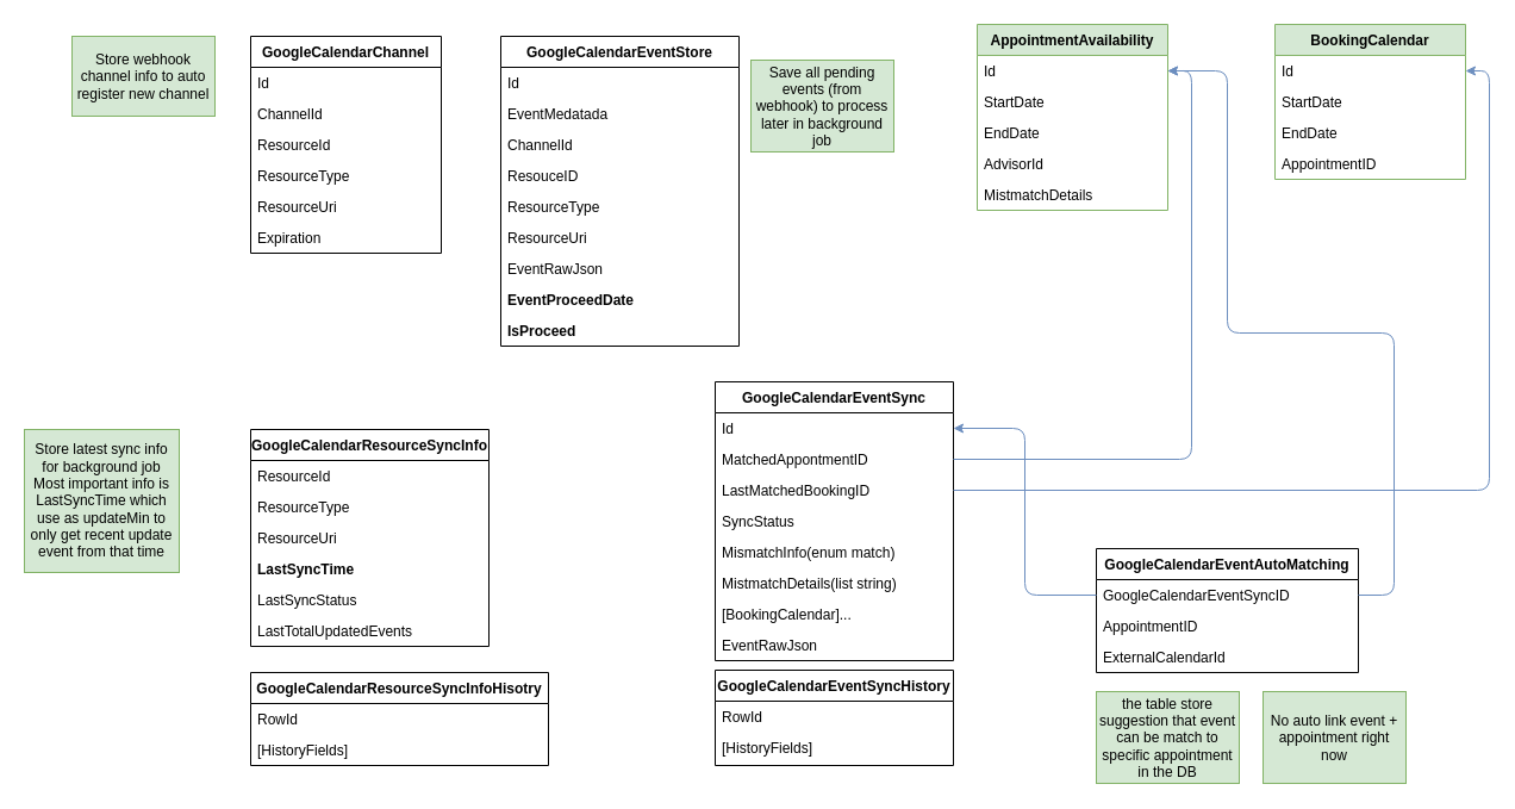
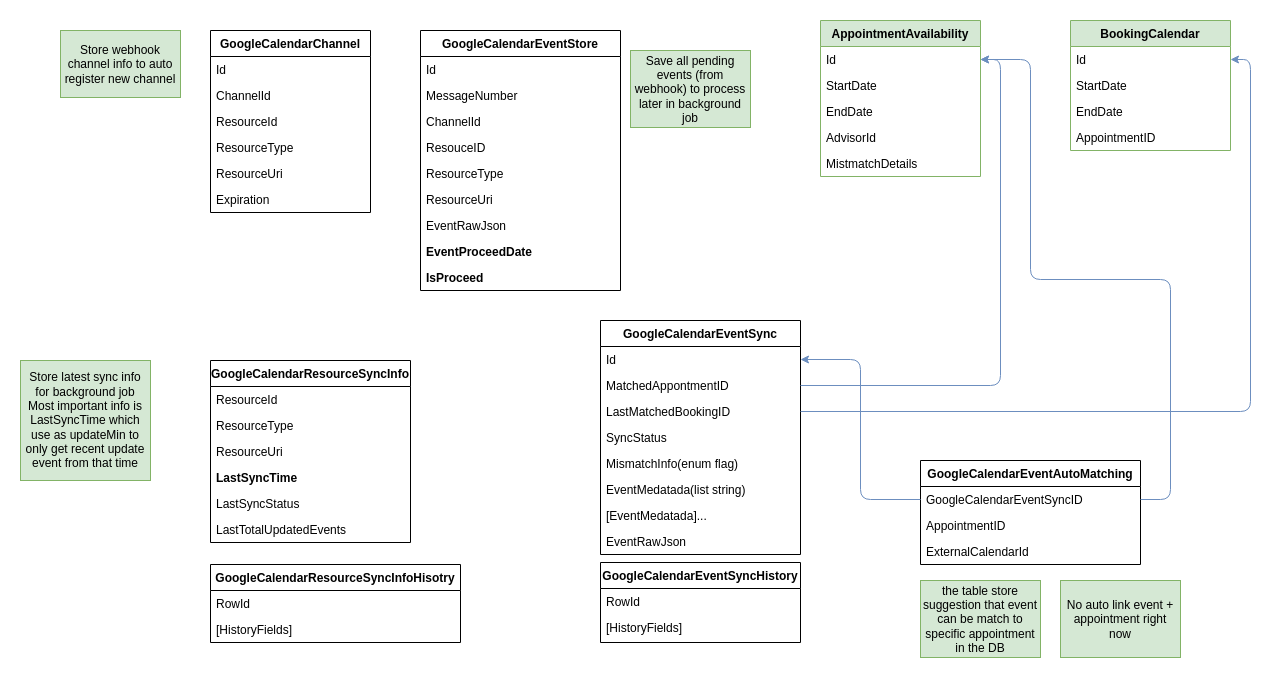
  <mxCell id="0" />
  <mxCell id="1" parent="0" />
  <mxCell id="2" value="GoogleCalendarResourceSyncInfo" style="swimlane;fontStyle=1;align=center;verticalAlign=top;childLayout=stackLayout;horizontal=1;startSize=26;horizontalStack=0;resizeParent=1;resizeLast=0;collapsible=1;marginBottom=0;shadow=0;strokeWidth=1;" vertex="1" parent="1"><mxGeometry x="210" y="360" width="200" height="182" as="geometry"><mxRectangle x="550" y="140" width="160" height="26" as="alternateBounds" /></mxGeometry></mxCell>
  <mxCell id="3" value="ResourceId" style="text;align=left;verticalAlign=top;spacingLeft=4;spacingRight=4;overflow=hidden;rotatable=0;points=[[0,0.5],[1,0.5]];portConstraint=eastwest;shadow=0;html=0;" vertex="1" parent="2"><mxGeometry y="26" width="200" height="26" as="geometry" /></mxCell>
  <mxCell id="4" value="ResourceType" style="text;align=left;verticalAlign=top;spacingLeft=4;spacingRight=4;overflow=hidden;rotatable=0;points=[[0,0.5],[1,0.5]];portConstraint=eastwest;shadow=0;html=0;" vertex="1" parent="2"><mxGeometry y="52" width="200" height="26" as="geometry" /></mxCell>
  <mxCell id="5" value="ResourceUri" style="text;align=left;verticalAlign=top;spacingLeft=4;spacingRight=4;overflow=hidden;rotatable=0;points=[[0,0.5],[1,0.5]];portConstraint=eastwest;shadow=0;html=0;" vertex="1" parent="2"><mxGeometry y="78" width="200" height="26" as="geometry" /></mxCell>
  <mxCell id="6" value="LastSyncTime" style="text;align=left;verticalAlign=top;spacingLeft=4;spacingRight=4;overflow=hidden;rotatable=0;points=[[0,0.5],[1,0.5]];portConstraint=eastwest;shadow=0;html=0;fontStyle=1" vertex="1" parent="2"><mxGeometry y="104" width="200" height="26" as="geometry" /></mxCell>
  <mxCell id="7" value="LastSyncStatus" style="text;align=left;verticalAlign=top;spacingLeft=4;spacingRight=4;overflow=hidden;rotatable=0;points=[[0,0.5],[1,0.5]];portConstraint=eastwest;shadow=0;html=0;" vertex="1" parent="2"><mxGeometry y="130" width="200" height="26" as="geometry" /></mxCell>
  <mxCell id="8" value="LastTotalUpdatedEvents" style="text;align=left;verticalAlign=top;spacingLeft=4;spacingRight=4;overflow=hidden;rotatable=0;points=[[0,0.5],[1,0.5]];portConstraint=eastwest;shadow=0;html=0;" vertex="1" parent="2"><mxGeometry y="156" width="200" height="26" as="geometry" /></mxCell>
  <mxCell id="9" value="GoogleCalendarChannel" style="swimlane;fontStyle=1;align=center;verticalAlign=top;childLayout=stackLayout;horizontal=1;startSize=26;horizontalStack=0;resizeParent=1;resizeLast=0;collapsible=1;marginBottom=0;shadow=0;strokeWidth=1;" vertex="1" parent="1"><mxGeometry x="210" y="30" width="160" height="182" as="geometry"><mxRectangle x="550" y="140" width="160" height="26" as="alternateBounds" /></mxGeometry></mxCell>
  <mxCell id="10" value="Id" style="text;align=left;verticalAlign=top;spacingLeft=4;spacingRight=4;overflow=hidden;rotatable=0;points=[[0,0.5],[1,0.5]];portConstraint=eastwest;" vertex="1" parent="9"><mxGeometry y="26" width="160" height="26" as="geometry" /></mxCell>
  <mxCell id="11" value="ChannelId" style="text;align=left;verticalAlign=top;spacingLeft=4;spacingRight=4;overflow=hidden;rotatable=0;points=[[0,0.5],[1,0.5]];portConstraint=eastwest;shadow=0;html=0;" vertex="1" parent="9"><mxGeometry y="52" width="160" height="26" as="geometry" /></mxCell>
  <mxCell id="12" value="ResourceId" style="text;align=left;verticalAlign=top;spacingLeft=4;spacingRight=4;overflow=hidden;rotatable=0;points=[[0,0.5],[1,0.5]];portConstraint=eastwest;shadow=0;html=0;" vertex="1" parent="9"><mxGeometry y="78" width="160" height="26" as="geometry" /></mxCell>
  <mxCell id="13" value="ResourceType" style="text;align=left;verticalAlign=top;spacingLeft=4;spacingRight=4;overflow=hidden;rotatable=0;points=[[0,0.5],[1,0.5]];portConstraint=eastwest;shadow=0;html=0;" vertex="1" parent="9"><mxGeometry y="104" width="160" height="26" as="geometry" /></mxCell>
  <mxCell id="14" value="ResourceUri" style="text;align=left;verticalAlign=top;spacingLeft=4;spacingRight=4;overflow=hidden;rotatable=0;points=[[0,0.5],[1,0.5]];portConstraint=eastwest;shadow=0;html=0;" vertex="1" parent="9"><mxGeometry y="130" width="160" height="26" as="geometry" /></mxCell>
  <mxCell id="15" value="Expiration" style="text;align=left;verticalAlign=top;spacingLeft=4;spacingRight=4;overflow=hidden;rotatable=0;points=[[0,0.5],[1,0.5]];portConstraint=eastwest;shadow=0;html=0;" vertex="1" parent="9"><mxGeometry y="156" width="160" height="26" as="geometry" /></mxCell>
  <mxCell id="16" value="GoogleCalendarResourceSyncInfoHisotry" style="swimlane;fontStyle=1;align=center;verticalAlign=top;childLayout=stackLayout;horizontal=1;startSize=26;horizontalStack=0;resizeParent=1;resizeLast=0;collapsible=1;marginBottom=0;shadow=0;strokeWidth=1;" vertex="1" parent="1"><mxGeometry x="210" y="564" width="250" height="78" as="geometry"><mxRectangle x="550" y="140" width="160" height="26" as="alternateBounds" /></mxGeometry></mxCell>
  <mxCell id="17" value="RowId" style="text;align=left;verticalAlign=top;spacingLeft=4;spacingRight=4;overflow=hidden;rotatable=0;points=[[0,0.5],[1,0.5]];portConstraint=eastwest;shadow=0;html=0;" vertex="1" parent="16"><mxGeometry y="26" width="250" height="26" as="geometry" /></mxCell>
  <mxCell id="18" value="[HistoryFields]" style="text;align=left;verticalAlign=top;spacingLeft=4;spacingRight=4;overflow=hidden;rotatable=0;points=[[0,0.5],[1,0.5]];portConstraint=eastwest;shadow=0;html=0;" vertex="1" parent="16"><mxGeometry y="52" width="250" height="26" as="geometry" /></mxCell>
  <mxCell id="19" value="GoogleCalendarEventStore" style="swimlane;fontStyle=1;align=center;verticalAlign=top;childLayout=stackLayout;horizontal=1;startSize=26;horizontalStack=0;resizeParent=1;resizeLast=0;collapsible=1;marginBottom=0;shadow=0;strokeWidth=1;" vertex="1" parent="1"><mxGeometry x="420" y="30" width="200" height="260" as="geometry"><mxRectangle x="550" y="140" width="160" height="26" as="alternateBounds" /></mxGeometry></mxCell>
  <mxCell id="20" value="Id" style="text;align=left;verticalAlign=top;spacingLeft=4;spacingRight=4;overflow=hidden;rotatable=0;points=[[0,0.5],[1,0.5]];portConstraint=eastwest;shadow=0;html=0;" vertex="1" parent="19"><mxGeometry y="26" width="200" height="26" as="geometry" /></mxCell>
- <mxCell id="21" value="EventMedatada" style="text;align=left;verticalAlign=top;spacingLeft=4;spacingRight=4;overflow=hidden;rotatable=0;points=[[0,0.5],[1,0.5]];portConstraint=eastwest;shadow=0;html=0;" vertex="1" parent="19"><mxGeometry y="52" width="200" height="26" as="geometry" /></mxCell>
+ <mxCell id="21" value="MessageNumber" style="text;align=left;verticalAlign=top;spacingLeft=4;spacingRight=4;overflow=hidden;rotatable=0;points=[[0,0.5],[1,0.5]];portConstraint=eastwest;shadow=0;html=0;" vertex="1" parent="19"><mxGeometry y="52" width="200" height="26" as="geometry" /></mxCell>
  <mxCell id="22" value="ChannelId" style="text;align=left;verticalAlign=top;spacingLeft=4;spacingRight=4;overflow=hidden;rotatable=0;points=[[0,0.5],[1,0.5]];portConstraint=eastwest;shadow=0;html=0;" vertex="1" parent="19"><mxGeometry y="78" width="200" height="26" as="geometry" /></mxCell>
  <mxCell id="23" value="ResouceID" style="text;align=left;verticalAlign=top;spacingLeft=4;spacingRight=4;overflow=hidden;rotatable=0;points=[[0,0.5],[1,0.5]];portConstraint=eastwest;shadow=0;html=0;" vertex="1" parent="19"><mxGeometry y="104" width="200" height="26" as="geometry" /></mxCell>
  <mxCell id="24" value="ResourceType" style="text;align=left;verticalAlign=top;spacingLeft=4;spacingRight=4;overflow=hidden;rotatable=0;points=[[0,0.5],[1,0.5]];portConstraint=eastwest;shadow=0;html=0;" vertex="1" parent="19"><mxGeometry y="130" width="200" height="26" as="geometry" /></mxCell>
  <mxCell id="25" value="ResourceUri" style="text;align=left;verticalAlign=top;spacingLeft=4;spacingRight=4;overflow=hidden;rotatable=0;points=[[0,0.5],[1,0.5]];portConstraint=eastwest;shadow=0;html=0;" vertex="1" parent="19"><mxGeometry y="156" width="200" height="26" as="geometry" /></mxCell>
  <mxCell id="26" value="EventRawJson" style="text;align=left;verticalAlign=top;spacingLeft=4;spacingRight=4;overflow=hidden;rotatable=0;points=[[0,0.5],[1,0.5]];portConstraint=eastwest;shadow=0;html=0;" vertex="1" parent="19"><mxGeometry y="182" width="200" height="26" as="geometry" /></mxCell>
  <mxCell id="27" value="EventProceedDate" style="text;align=left;verticalAlign=top;spacingLeft=4;spacingRight=4;overflow=hidden;rotatable=0;points=[[0,0.5],[1,0.5]];portConstraint=eastwest;shadow=0;html=0;fontStyle=1" vertex="1" parent="19"><mxGeometry y="208" width="200" height="26" as="geometry" /></mxCell>
  <mxCell id="28" value="IsProceed" style="text;align=left;verticalAlign=top;spacingLeft=4;spacingRight=4;overflow=hidden;rotatable=0;points=[[0,0.5],[1,0.5]];portConstraint=eastwest;shadow=0;html=0;fontStyle=1" vertex="1" parent="19"><mxGeometry y="234" width="200" height="26" as="geometry" /></mxCell>
  <mxCell id="29" value="GoogleCalendarEventSync" style="swimlane;fontStyle=1;align=center;verticalAlign=top;childLayout=stackLayout;horizontal=1;startSize=26;horizontalStack=0;resizeParent=1;resizeLast=0;collapsible=1;marginBottom=0;shadow=0;strokeWidth=1;" vertex="1" parent="1"><mxGeometry x="600" y="320" width="200" height="234" as="geometry"><mxRectangle x="550" y="140" width="160" height="26" as="alternateBounds" /></mxGeometry></mxCell>
  <mxCell id="30" value="Id" style="text;align=left;verticalAlign=top;spacingLeft=4;spacingRight=4;overflow=hidden;rotatable=0;points=[[0,0.5],[1,0.5]];portConstraint=eastwest;shadow=0;html=0;" vertex="1" parent="29"><mxGeometry y="26" width="200" height="26" as="geometry" /></mxCell>
  <mxCell id="31" value="MatchedAppontmentID" style="text;align=left;verticalAlign=top;spacingLeft=4;spacingRight=4;overflow=hidden;rotatable=0;points=[[0,0.5],[1,0.5]];portConstraint=eastwest;shadow=0;html=0;" vertex="1" parent="29"><mxGeometry y="52" width="200" height="26" as="geometry" /></mxCell>
  <mxCell id="32" value="LastMatchedBookingID" style="text;align=left;verticalAlign=top;spacingLeft=4;spacingRight=4;overflow=hidden;rotatable=0;points=[[0,0.5],[1,0.5]];portConstraint=eastwest;shadow=0;html=0;" vertex="1" parent="29"><mxGeometry y="78" width="200" height="26" as="geometry" /></mxCell>
  <mxCell id="33" value="SyncStatus" style="text;align=left;verticalAlign=top;spacingLeft=4;spacingRight=4;overflow=hidden;rotatable=0;points=[[0,0.5],[1,0.5]];portConstraint=eastwest;shadow=0;html=0;" vertex="1" parent="29"><mxGeometry y="104" width="200" height="26" as="geometry" /></mxCell>
- <mxCell id="34" value="MismatchInfo(enum match)" style="text;align=left;verticalAlign=top;spacingLeft=4;spacingRight=4;overflow=hidden;rotatable=0;points=[[0,0.5],[1,0.5]];portConstraint=eastwest;shadow=0;html=0;" vertex="1" parent="29"><mxGeometry y="130" width="200" height="26" as="geometry" /></mxCell>
- <mxCell id="35" value="MistmatchDetails(list string)" style="text;align=left;verticalAlign=top;spacingLeft=4;spacingRight=4;overflow=hidden;rotatable=0;points=[[0,0.5],[1,0.5]];portConstraint=eastwest;shadow=0;html=0;" vertex="1" parent="29"><mxGeometry y="156" width="200" height="26" as="geometry" /></mxCell>
- <mxCell id="36" value="[BookingCalendar]..." style="text;align=left;verticalAlign=top;spacingLeft=4;spacingRight=4;overflow=hidden;rotatable=0;points=[[0,0.5],[1,0.5]];portConstraint=eastwest;shadow=0;html=0;" vertex="1" parent="29"><mxGeometry y="182" width="200" height="26" as="geometry" /></mxCell>
+ <mxCell id="34" value="MismatchInfo(enum flag)" style="text;align=left;verticalAlign=top;spacingLeft=4;spacingRight=4;overflow=hidden;rotatable=0;points=[[0,0.5],[1,0.5]];portConstraint=eastwest;shadow=0;html=0;" vertex="1" parent="29"><mxGeometry y="130" width="200" height="26" as="geometry" /></mxCell>
+ <mxCell id="35" value="EventMedatada(list string)" style="text;align=left;verticalAlign=top;spacingLeft=4;spacingRight=4;overflow=hidden;rotatable=0;points=[[0,0.5],[1,0.5]];portConstraint=eastwest;shadow=0;html=0;" vertex="1" parent="29"><mxGeometry y="156" width="200" height="26" as="geometry" /></mxCell>
+ <mxCell id="36" value="[EventMedatada]..." style="text;align=left;verticalAlign=top;spacingLeft=4;spacingRight=4;overflow=hidden;rotatable=0;points=[[0,0.5],[1,0.5]];portConstraint=eastwest;shadow=0;html=0;" vertex="1" parent="29"><mxGeometry y="182" width="200" height="26" as="geometry" /></mxCell>
  <mxCell id="37" value="EventRawJson" style="text;align=left;verticalAlign=top;spacingLeft=4;spacingRight=4;overflow=hidden;rotatable=0;points=[[0,0.5],[1,0.5]];portConstraint=eastwest;shadow=0;html=0;" vertex="1" parent="29"><mxGeometry y="208" width="200" height="26" as="geometry" /></mxCell>
  <mxCell id="38" value="GoogleCalendarEventSyncHistory" style="swimlane;fontStyle=1;align=center;verticalAlign=top;childLayout=stackLayout;horizontal=1;startSize=26;horizontalStack=0;resizeParent=1;resizeLast=0;collapsible=1;marginBottom=0;shadow=0;strokeWidth=1;" vertex="1" parent="1"><mxGeometry x="600" y="562" width="200" height="80" as="geometry"><mxRectangle x="550" y="140" width="160" height="26" as="alternateBounds" /></mxGeometry></mxCell>
  <mxCell id="39" value="RowId" style="text;align=left;verticalAlign=top;spacingLeft=4;spacingRight=4;overflow=hidden;rotatable=0;points=[[0,0.5],[1,0.5]];portConstraint=eastwest;shadow=0;html=0;" vertex="1" parent="38"><mxGeometry y="26" width="200" height="26" as="geometry" /></mxCell>
  <mxCell id="40" value="[HistoryFields]" style="text;align=left;verticalAlign=top;spacingLeft=4;spacingRight=4;overflow=hidden;rotatable=0;points=[[0,0.5],[1,0.5]];portConstraint=eastwest;shadow=0;html=0;" vertex="1" parent="38"><mxGeometry y="52" width="200" height="26" as="geometry" /></mxCell>
  <mxCell id="41" value="GoogleCalendarEventAutoMatching" style="swimlane;fontStyle=1;align=center;verticalAlign=top;childLayout=stackLayout;horizontal=1;startSize=26;horizontalStack=0;resizeParent=1;resizeLast=0;collapsible=1;marginBottom=0;shadow=0;strokeWidth=1;" vertex="1" parent="1"><mxGeometry x="920" y="460" width="220" height="104" as="geometry"><mxRectangle x="550" y="140" width="160" height="26" as="alternateBounds" /></mxGeometry></mxCell>
  <mxCell id="42" value="GoogleCalendarEventSyncID" style="text;align=left;verticalAlign=top;spacingLeft=4;spacingRight=4;overflow=hidden;rotatable=0;points=[[0,0.5],[1,0.5]];portConstraint=eastwest;shadow=0;html=0;" vertex="1" parent="41"><mxGeometry y="26" width="220" height="26" as="geometry" /></mxCell>
  <mxCell id="43" value="AppointmentID" style="text;align=left;verticalAlign=top;spacingLeft=4;spacingRight=4;overflow=hidden;rotatable=0;points=[[0,0.5],[1,0.5]];portConstraint=eastwest;shadow=0;html=0;" vertex="1" parent="41"><mxGeometry y="52" width="220" height="26" as="geometry" /></mxCell>
  <mxCell id="44" value="ExternalCalendarId" style="text;align=left;verticalAlign=top;spacingLeft=4;spacingRight=4;overflow=hidden;rotatable=0;points=[[0,0.5],[1,0.5]];portConstraint=eastwest;shadow=0;html=0;" vertex="1" parent="41"><mxGeometry y="78" width="220" height="26" as="geometry" /></mxCell>
  <mxCell id="45" value="AppointmentAvailability" style="swimlane;fontStyle=1;align=center;verticalAlign=top;childLayout=stackLayout;horizontal=1;startSize=26;horizontalStack=0;resizeParent=1;resizeLast=0;collapsible=1;marginBottom=0;shadow=0;strokeWidth=1;fillColor=#d5e8d4;strokeColor=#82b366;" vertex="1" parent="1"><mxGeometry x="820" y="20" width="160" height="156" as="geometry"><mxRectangle x="550" y="140" width="160" height="26" as="alternateBounds" /></mxGeometry></mxCell>
  <mxCell id="46" value="Id" style="text;align=left;verticalAlign=top;spacingLeft=4;spacingRight=4;overflow=hidden;rotatable=0;points=[[0,0.5],[1,0.5]];portConstraint=eastwest;" vertex="1" parent="45"><mxGeometry y="26" width="160" height="26" as="geometry" /></mxCell>
  <mxCell id="47" value="StartDate" style="text;align=left;verticalAlign=top;spacingLeft=4;spacingRight=4;overflow=hidden;rotatable=0;points=[[0,0.5],[1,0.5]];portConstraint=eastwest;shadow=0;html=0;" vertex="1" parent="45"><mxGeometry y="52" width="160" height="26" as="geometry" /></mxCell>
  <mxCell id="48" value="EndDate" style="text;align=left;verticalAlign=top;spacingLeft=4;spacingRight=4;overflow=hidden;rotatable=0;points=[[0,0.5],[1,0.5]];portConstraint=eastwest;shadow=0;html=0;" vertex="1" parent="45"><mxGeometry y="78" width="160" height="26" as="geometry" /></mxCell>
  <mxCell id="49" value="AdvisorId" style="text;align=left;verticalAlign=top;spacingLeft=4;spacingRight=4;overflow=hidden;rotatable=0;points=[[0,0.5],[1,0.5]];portConstraint=eastwest;shadow=0;html=0;" vertex="1" parent="45"><mxGeometry y="104" width="160" height="26" as="geometry" /></mxCell>
  <mxCell id="50" value="MistmatchDetails" style="text;align=left;verticalAlign=top;spacingLeft=4;spacingRight=4;overflow=hidden;rotatable=0;points=[[0,0.5],[1,0.5]];portConstraint=eastwest;shadow=0;html=0;" vertex="1" parent="45"><mxGeometry y="130" width="160" height="26" as="geometry" /></mxCell>
  <mxCell id="51" value="BookingCalendar" style="swimlane;fontStyle=1;align=center;verticalAlign=top;childLayout=stackLayout;horizontal=1;startSize=26;horizontalStack=0;resizeParent=1;resizeLast=0;collapsible=1;marginBottom=0;shadow=0;strokeWidth=1;fillColor=#d5e8d4;strokeColor=#82b366;" vertex="1" parent="1"><mxGeometry x="1070" y="20" width="160" height="130" as="geometry"><mxRectangle x="550" y="140" width="160" height="26" as="alternateBounds" /></mxGeometry></mxCell>
  <mxCell id="52" value="Id" style="text;align=left;verticalAlign=top;spacingLeft=4;spacingRight=4;overflow=hidden;rotatable=0;points=[[0,0.5],[1,0.5]];portConstraint=eastwest;" vertex="1" parent="51"><mxGeometry y="26" width="160" height="26" as="geometry" /></mxCell>
  <mxCell id="53" value="StartDate" style="text;align=left;verticalAlign=top;spacingLeft=4;spacingRight=4;overflow=hidden;rotatable=0;points=[[0,0.5],[1,0.5]];portConstraint=eastwest;shadow=0;html=0;" vertex="1" parent="51"><mxGeometry y="52" width="160" height="26" as="geometry" /></mxCell>
  <mxCell id="54" value="EndDate" style="text;align=left;verticalAlign=top;spacingLeft=4;spacingRight=4;overflow=hidden;rotatable=0;points=[[0,0.5],[1,0.5]];portConstraint=eastwest;shadow=0;html=0;" vertex="1" parent="51"><mxGeometry y="78" width="160" height="26" as="geometry" /></mxCell>
  <mxCell id="55" value="AppointmentID" style="text;align=left;verticalAlign=top;spacingLeft=4;spacingRight=4;overflow=hidden;rotatable=0;points=[[0,0.5],[1,0.5]];portConstraint=eastwest;shadow=0;html=0;" vertex="1" parent="51"><mxGeometry y="104" width="160" height="26" as="geometry" /></mxCell>
  <mxCell id="56" style="edgeStyle=orthogonalEdgeStyle;orthogonalLoop=1;jettySize=auto;html=1;entryX=1;entryY=0.5;entryDx=0;entryDy=0;fillColor=#dae8fc;strokeColor=#6c8ebf;exitX=1;exitY=0.5;exitDx=0;exitDy=0;" edge="1" parent="1" source="31" target="46"><mxGeometry relative="1" as="geometry"><Array as="points"><mxPoint x="1000" y="385" /><mxPoint x="1000" y="59" /></Array></mxGeometry></mxCell>
  <mxCell id="57" style="edgeStyle=orthogonalEdgeStyle;orthogonalLoop=1;jettySize=auto;html=1;entryX=1;entryY=0.5;entryDx=0;entryDy=0;fillColor=#dae8fc;strokeColor=#6c8ebf;exitX=1;exitY=0.5;exitDx=0;exitDy=0;" edge="1" parent="1" source="32" target="52"><mxGeometry relative="1" as="geometry"><Array as="points"><mxPoint x="1250" y="411" /><mxPoint x="1250" y="59" /></Array></mxGeometry></mxCell>
  <mxCell id="58" style="edgeStyle=orthogonalEdgeStyle;orthogonalLoop=1;jettySize=auto;html=1;entryX=1;entryY=0.5;entryDx=0;entryDy=0;fillColor=#dae8fc;strokeColor=#6c8ebf;" edge="1" parent="1" source="42" target="30"><mxGeometry relative="1" as="geometry" /></mxCell>
  <mxCell id="59" style="edgeStyle=orthogonalEdgeStyle;orthogonalLoop=1;jettySize=auto;html=1;entryX=1;entryY=0.5;entryDx=0;entryDy=0;fillColor=#dae8fc;strokeColor=#6c8ebf;" edge="1" parent="1" source="42" target="46"><mxGeometry relative="1" as="geometry"><Array as="points"><mxPoint x="1170" y="499" /><mxPoint x="1170" y="279" /><mxPoint x="1030" y="279" /><mxPoint x="1030" y="59" /></Array></mxGeometry></mxCell>
  <mxCell id="60" value="Store webhook channel info to auto register new channel" style="text;html=1;strokeColor=#82b366;fillColor=#d5e8d4;align=center;verticalAlign=middle;whiteSpace=wrap;rounded=0;" vertex="1" parent="1"><mxGeometry x="60" y="30" width="120" height="67" as="geometry" /></mxCell>
  <mxCell id="61" value="Save all pending events (from webhook) to process later in background job" style="text;html=1;strokeColor=#82b366;fillColor=#d5e8d4;align=center;verticalAlign=middle;whiteSpace=wrap;rounded=0;" vertex="1" parent="1"><mxGeometry x="630" y="50" width="120" height="77" as="geometry" /></mxCell>
  <mxCell id="62" value="the table store suggestion that event can be match to specific appointment in the DB" style="text;html=1;strokeColor=#82b366;fillColor=#d5e8d4;align=center;verticalAlign=middle;whiteSpace=wrap;rounded=0;" vertex="1" parent="1"><mxGeometry x="920" y="580" width="120" height="77" as="geometry" /></mxCell>
  <mxCell id="63" value="No auto link event + appointment right now" style="text;html=1;strokeColor=#82b366;fillColor=#d5e8d4;align=center;verticalAlign=middle;whiteSpace=wrap;rounded=0;" vertex="1" parent="1"><mxGeometry x="1060" y="580" width="120" height="77" as="geometry" /></mxCell>
  <mxCell id="64" value="Store latest sync info for background job&lt;br&gt;Most important info is LastSyncTime which use as updateMin to only get recent update event from that time" style="text;html=1;strokeColor=#82b366;fillColor=#d5e8d4;align=center;verticalAlign=middle;whiteSpace=wrap;rounded=0;" vertex="1" parent="1"><mxGeometry x="20" y="360" width="130" height="120" as="geometry" /></mxCell>
